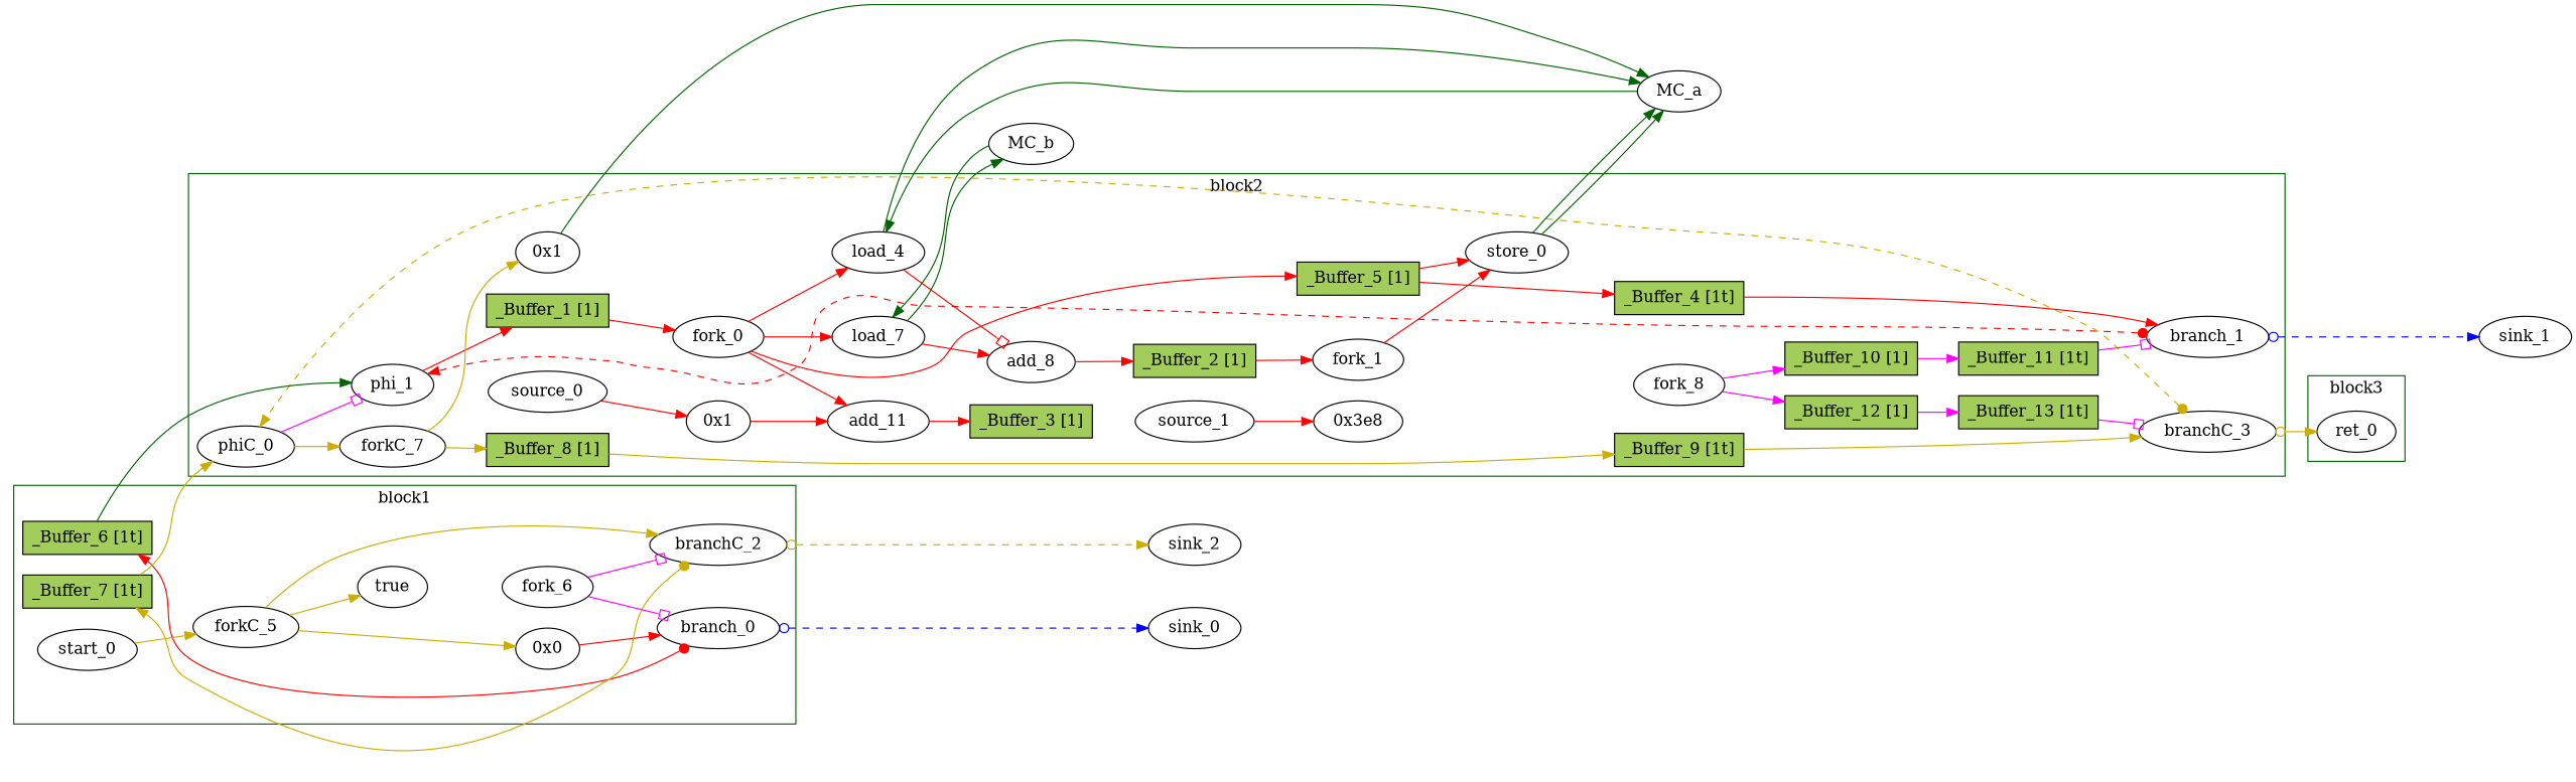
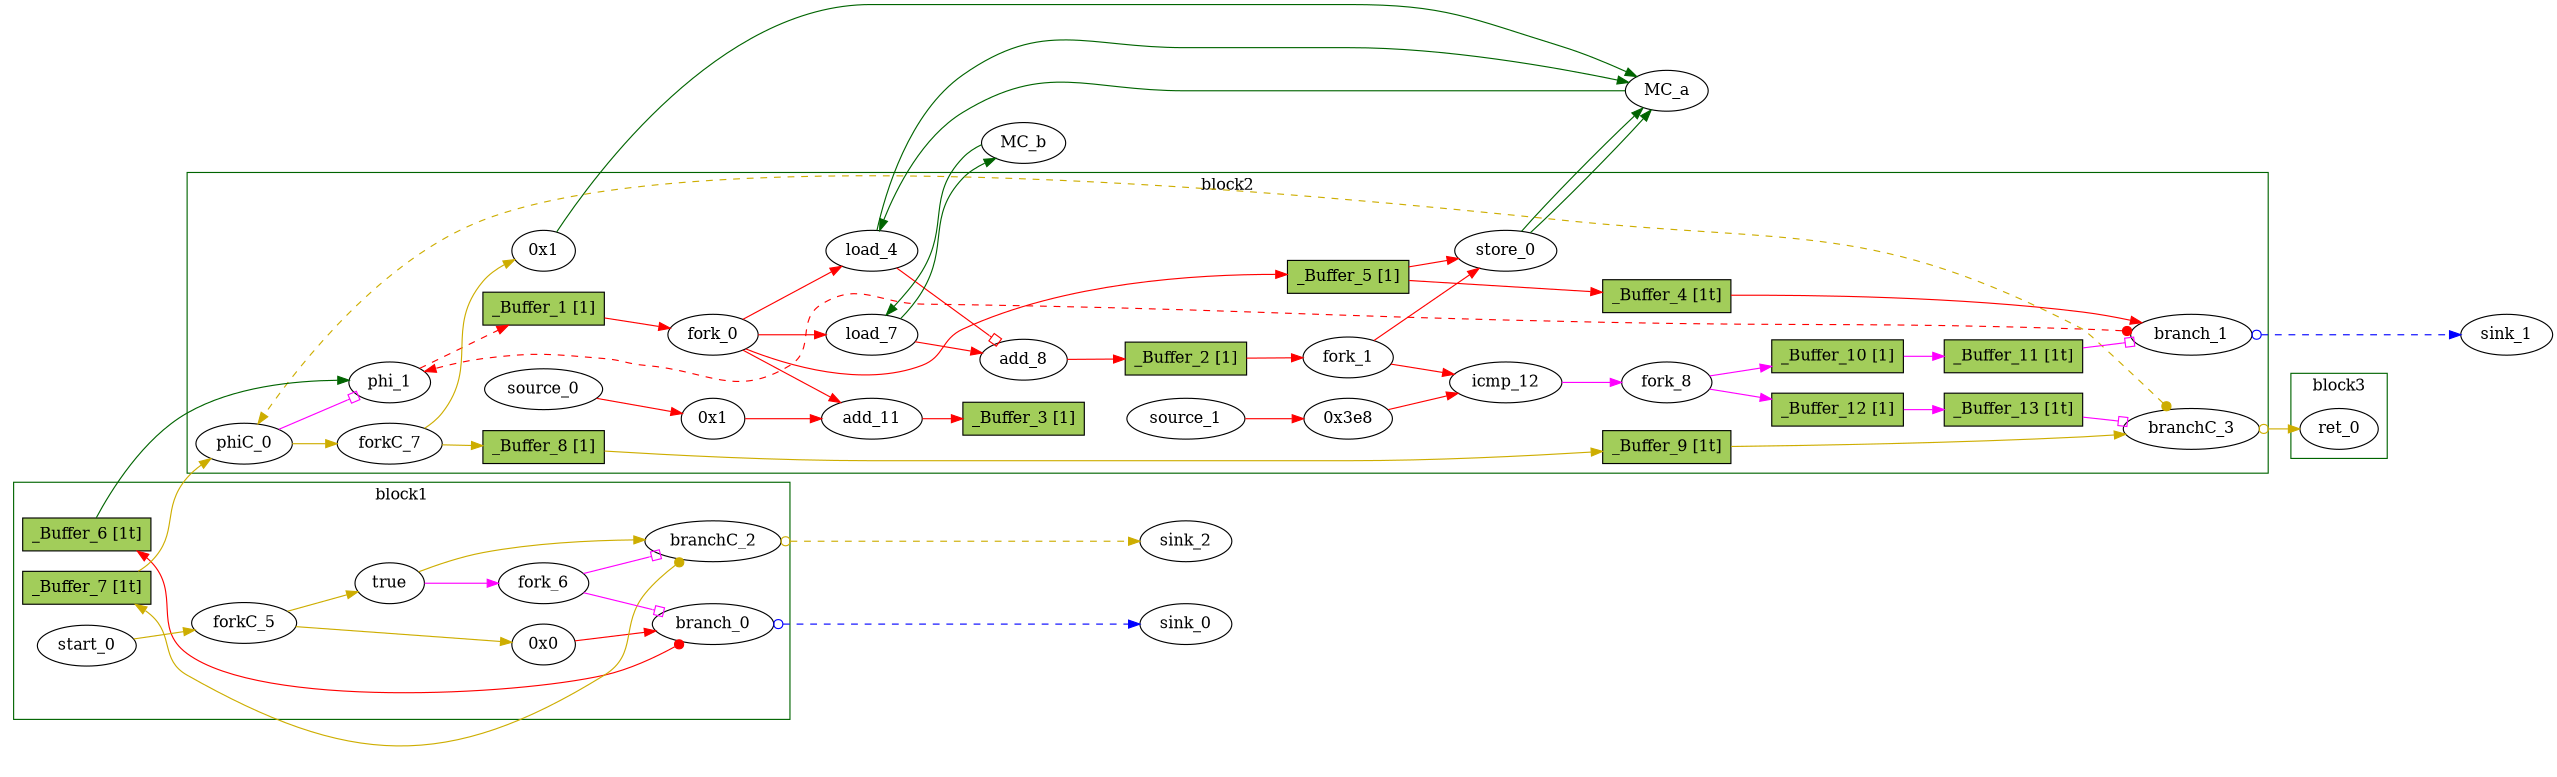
  digraph {
    rankdir=LR
    node [bbID=2 in="in1:32" out="out1:32" shape=oval type=Buffer]
    edge [arrowhead=normal color=red from=out1 to=in1]
    phi_1 [delay=2.794 in="in1?:1 in2:32 in3:32" type=Mux]
    load_4 [delay=2.824 in="in1:32 in2:32" latency=2 offset=0 op=mc_load_op out="out1:32 out2:32" portID=0 retimingDiff=0.4 type=Operator]
    load_7 [delay=2.824 in="in1:32 in2:32" latency=2 offset=0 op=mc_load_op out="out1:32 out2:32" portID=0 retimingDiff=0.4 type=Operator]
    add_8 [delay=4.574 in="in1:32 in2:32" op=add_op retimingDiff=0.6 type=Operator]
    store_0 [delay=1.344 in="in1:32 in2:32" offset=0 op=mc_store_op out="out1:32 out2:32" portID=0 retimingDiff=0.8 type=Operator]
    n6 [label="0x1" retimingDiff=0.2 type=Constant value="0x1"]
    add_11 [delay=4.574 in="in1:32 in2:32" op=add_op retimingDiff=0.2 type=Operator]
    n8 [label="0x3e8" retimingDiff=0.8 type=Constant value="0x3e8"]
+   icmp_12 [delay=3.814 in="in1:32 in2:32" op=icmp_ult_op out="out1:1" retimingDiff=0.8 type=Operator]
    fork_0 [out="out1:32 out2:32 out3:32 out4:32" retimingDiff=0.2 type=Fork]
    fork_1 [out="out1:32 out2:32" retimingDiff=0.8 type=Fork]
    branch_1 [in="in1:32 in2?:1" out="out1+:32 out2-:32" retimingDiff=1 type=Branch]
    n13 [label="0x1" type=Constant value="0x1"]
    phiC_0 [delay=2 in="in1:0 in2:0" out="out1:0 out2?:1" type=CntrlMerge]
    forkC_7 [in="in1:0" out="out1:0 out2:0" type=Fork]
    branchC_3 [in="in1:0 in2?:1" out="out1+:0 out2-:0" retimingDiff=1 type=Branch]
    fork_8 [in="in1:1" out="out1:1 out2:1" retimingDiff=0.8 type=Fork]
    source_0 [retimingDiff=0.2 type=Source in=""]
    source_1 [retimingDiff=0.8 type=Source in=""]
    n20 [fillcolor=darkolivegreen3 height=0.4 label="_Buffer_1 [1]" shape=box slots=1 style=filled transparent=false]
    n21 [fillcolor=darkolivegreen3 height=0.4 label="_Buffer_2 [1]" shape=box slots=1 style=filled transparent=false]
    n22 [fillcolor=darkolivegreen3 height=0.4 label="_Buffer_3 [1]" shape=box slots=1 style=filled transparent=false]
    n23 [fillcolor=darkolivegreen3 height=0.4 label="_Buffer_4 [1t]" shape=box slots=1 style=filled transparent=false]
    n24 [fillcolor=darkolivegreen3 height=0.4 label="_Buffer_5 [1]" shape=box slots=1 style=filled transparent=false]
    n25 [fillcolor=darkolivegreen3 height=0.4 in="in1:0" label="_Buffer_8 [1]" out="out1:0" shape=box slots=1 style=filled transparent=false]
    n26 [fillcolor=darkolivegreen3 height=0.4 in="in1:0" label="_Buffer_9 [1t]" out="out1:0" shape=box slots=1 style=filled transparent=false]
    n27 [fillcolor=darkolivegreen3 height=0.4 in="in1:1" label="_Buffer_10 [1]" out="out1:1" shape=box slots=1 style=filled transparent=false]
    n28 [fillcolor=darkolivegreen3 height=0.4 in="in1:1" label="_Buffer_11 [1t]" out="out1:1" shape=box slots=1 style=filled transparent=false]
    n29 [fillcolor=darkolivegreen3 height=0.4 in="in1:1" label="_Buffer_12 [1]" out="out1:1" shape=box slots=1 style=filled transparent=false]
    n30 [fillcolor=darkolivegreen3 height=0.4 in="in1:1" label="_Buffer_13 [1t]" out="out1:1" shape=box slots=1 style=filled transparent=false]
    n31 [bbID=1 in="in1:1" label=true out="out1:1" type=Constant value="0x1"]
    n32 [bbID=1 label="0x0" type=Constant value="0x0"]
    branch_0 [bbID=1 in="in1:32 in2?:1" out="out1+:32 out2-:32" type=Branch]
    start_0 [bbID=1 in="in1:0" out="out1:0" type=Entry]
    forkC_5 [bbID=1 in="in1:0" out="out1:0 out2:0 out3:0" type=Fork]
    branchC_2 [bbID=1 in="in1:0 in2?:1" out="out1+:0 out2-:0" type=Branch]
    fork_6 [bbID=1 in="in1:1" out="out1:1 out2:1" type=Fork]
    n38 [bbID=1 fillcolor=darkolivegreen3 height=0.4 label="_Buffer_6 [1t]" shape=box slots=1 style=filled transparent=false]
    n39 [bbID=1 fillcolor=darkolivegreen3 height=0.4 in="in1:0" label="_Buffer_7 [1t]" out="out1:0" shape=box slots=1 style=filled transparent=false]
    ret_0 [bbID=3 delay=2 in="in1:0" op=ret_op out="out1:0" type=Operator]
    MC_a [bbID=0 bbcount=1 in="in1:32*c0 in2:32*l0a in3:32*s0a in4:32*s0d" ldcount=1 memory=a out="out1:32*l0d out2:0*e" stcount=1 type=MC shape=""]
    MC_b [bbID=0 bbcount=0 in="in1:32*l0a" ldcount=1 memory=b out="out1:32*l0d out2:0*e" stcount=0 type=MC shape=""]
    sink_1 [bbID=0 type=Sink out=""]
    sink_0 [bbID=0 type=Sink out=""]
    sink_2 [bbID=0 in="in1:0" type=Sink out=""]
    subgraph cluster_1 {
      color=darkgreen
      label=block2
      phi_1
      load_4
      load_7
      add_8
      store_0
      n6
      add_11
      n8
+     icmp_12
      fork_0
      fork_1
      branch_1
      n13
      phiC_0
      forkC_7
      branchC_3
      fork_8
      source_0
      source_1
      n20
      n21
      n22
      n23
      n24
      n25
      n26
      n27
      n28
      n29
      n30
    }
    subgraph cluster_2 {
      color=darkgreen
      label=block1
      n31
      n32
      branch_0
      start_0
      forkC_5
      branchC_2
      fork_6
      n38
      n39
    }
    subgraph cluster_3 {
      color=darkgreen
      label=block3
      ret_0
    }
-   phi_1 -> n20
+   phi_1 -> n20 [style=dashed]
    load_4 -> add_8 [arrowhead=obox]
    load_4 -> MC_a [color=darkgreen from=out2 to=in2]
    load_7 -> add_8 [to=in2]
    load_7 -> MC_b [color=darkgreen from=out2]
    add_8 -> n21
    store_0 -> MC_a [color=darkgreen from=out2 to=in3]
    store_0 -> MC_a [color=darkgreen to=in4]
    n6 -> add_11 [to=in2]
    add_11 -> n22
+   n8 -> icmp_12 [to=in2]
+   icmp_12 -> fork_8 [color=magenta]
    fork_0 -> load_4 [from=out2 to=in2]
    fork_0 -> load_7 [from=out3 to=in2]
    fork_0 -> add_11
    fork_0 -> n24 [from=out4]
    fork_1 -> store_0
+   fork_1 -> icmp_12 [from=out2]
    branch_1 -> phi_1 [arrowtail=dot constraint=false dir=both minlen=3 style=dashed to=in3]
    branch_1 -> sink_1 [arrowtail=odot color=blue dir=both from=out2 minlen=3 style=dashed]
    n13 -> MC_a [color=darkgreen]
    phiC_0 -> phi_1 [arrowhead=obox color=magenta from=out2]
    phiC_0 -> forkC_7 [color=gold3]
    forkC_7 -> n13 [color=gold3]
    forkC_7 -> n25 [color=gold3 from=out2]
    branchC_3 -> phiC_0 [arrowtail=dot color=gold3 constraint=false dir=both minlen=3 style=dashed to=in2]
    branchC_3 -> ret_0 [arrowtail=odot color=gold3 dir=both from=out2]
    fork_8 -> n27 [color=magenta]
    fork_8 -> n29 [color=magenta from=out2]
    source_0 -> n6
    source_1 -> n8
    n20 -> fork_0
    n21 -> fork_1
    n23 -> branch_1
    n24 -> store_0 [to=in2]
    n24 -> n23
    n25 -> n26 [color=gold3]
    n26 -> branchC_3 [color=gold3]
    n27 -> n28 [color=magenta]
    n28 -> branch_1 [arrowhead=obox color=magenta to=in2]
    n29 -> n30 [color=magenta]
    n30 -> branchC_3 [arrowhead=obox color=magenta to=in2]
+   n31 -> fork_6 [color=magenta]
    n32 -> branch_0
    branch_0 -> n38 [arrowtail=dot constraint=false dir=both]
    branch_0 -> sink_0 [arrowtail=odot color=blue dir=both from=out2 minlen=3 style=dashed]
    start_0 -> forkC_5 [color=gold3]
    forkC_5 -> n31 [color=gold3 from=out3]
    forkC_5 -> n32 [color=gold3]
-   forkC_5 -> branchC_2 [color=gold3 from=out2]
+   n31 -> branchC_2 [color=gold3 from=out2]
    branchC_2 -> n39 [arrowtail=dot color=gold3 constraint=false dir=both]
    branchC_2 -> sink_2 [arrowtail=odot color=gold3 dir=both from=out2 minlen=3 style=dashed]
    fork_6 -> branch_0 [arrowhead=obox color=magenta to=in2]
    fork_6 -> branchC_2 [arrowhead=obox color=magenta from=out2 to=in2]
    n38 -> phi_1 [color=darkgreen to=in2]
    n39 -> phiC_0 [color=gold3]
    MC_a -> load_4 [color=darkgreen]
    MC_b -> load_7 [color=darkgreen]
  }
